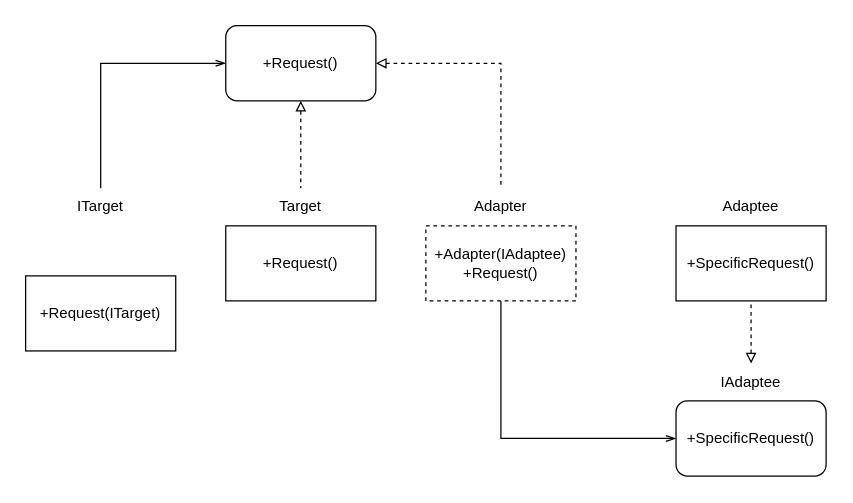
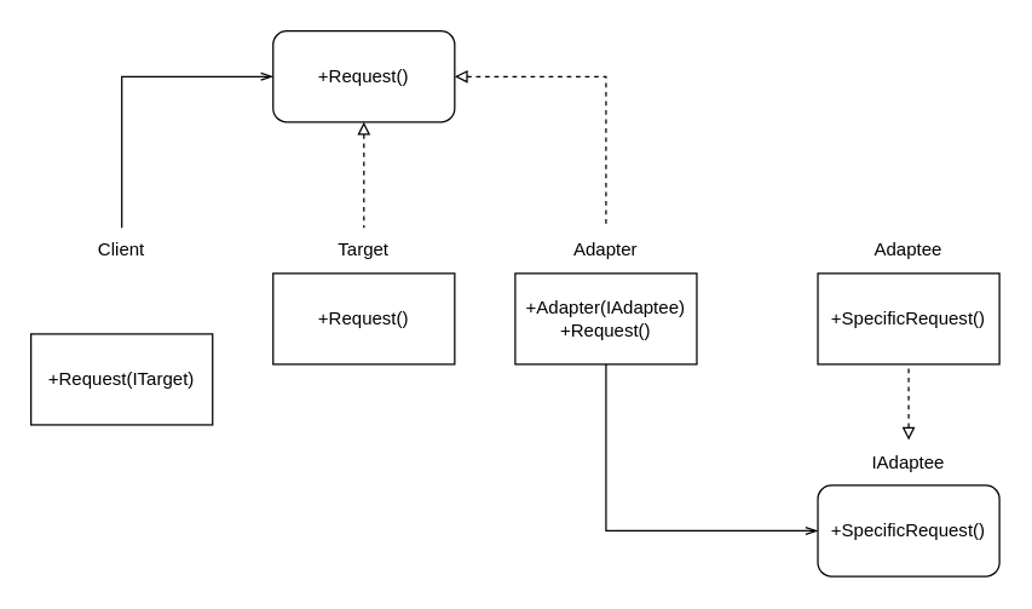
  <mxCell id="0" />
  <mxCell id="1" parent="0" />
  <mxCell id="2" value="+Request(ITarget)" style="rounded=0;whiteSpace=wrap;html=1;" vertex="1" parent="1"><mxGeometry x="20" y="220" width="120" height="60" as="geometry" /></mxCell>
  <mxCell id="3" value="+Request()" style="rounded=0;whiteSpace=wrap;html=1;" vertex="1" parent="1"><mxGeometry x="180" y="180" width="120" height="60" as="geometry" /></mxCell>
- <mxCell id="4" value="+Adapter(IAdaptee)&lt;br&gt;+Request()" style="rounded=0;whiteSpace=wrap;html=1;dashed=1;" vertex="1" parent="1"><mxGeometry x="340" y="180" width="120" height="60" as="geometry" /></mxCell>
+ <mxCell id="4" value="+Adapter(IAdaptee)&lt;br&gt;+Request()" style="rounded=0;whiteSpace=wrap;html=1;" vertex="1" parent="1"><mxGeometry x="340" y="180" width="120" height="60" as="geometry" /></mxCell>
  <mxCell id="5" value="+SpecificRequest()" style="rounded=0;whiteSpace=wrap;html=1;" vertex="1" parent="1"><mxGeometry x="540" y="180" width="120" height="60" as="geometry" /></mxCell>
  <mxCell id="6" style="edgeStyle=orthogonalEdgeStyle;rounded=0;orthogonalLoop=1;jettySize=auto;html=1;exitX=0.5;exitY=0;exitDx=0;exitDy=0;entryX=0;entryY=0.5;entryDx=0;entryDy=0;startArrow=none;startFill=0;endArrow=openThin;endFill=0;" edge="1" parent="1" source="7" target="12"><mxGeometry relative="1" as="geometry" /></mxCell>
- <mxCell id="7" value="ITarget" style="text;html=1;strokeColor=none;fillColor=none;align=center;verticalAlign=middle;whiteSpace=wrap;rounded=0;" vertex="1" parent="1"><mxGeometry x="50" y="150" width="60" height="30" as="geometry" /></mxCell>
+ <mxCell id="7" value="Client" style="text;html=1;strokeColor=none;fillColor=none;align=center;verticalAlign=middle;whiteSpace=wrap;rounded=0;" vertex="1" parent="1"><mxGeometry x="50" y="150" width="60" height="30" as="geometry" /></mxCell>
  <mxCell id="8" value="Target" style="text;html=1;strokeColor=none;fillColor=none;align=center;verticalAlign=middle;whiteSpace=wrap;rounded=0;" vertex="1" parent="1"><mxGeometry x="210" y="150" width="60" height="30" as="geometry" /></mxCell>
  <mxCell id="9" value="Adapter" style="text;html=1;strokeColor=none;fillColor=none;align=center;verticalAlign=middle;whiteSpace=wrap;rounded=0;" vertex="1" parent="1"><mxGeometry x="370" y="150" width="60" height="30" as="geometry" /></mxCell>
  <mxCell id="10" value="Adaptee" style="text;html=1;strokeColor=none;fillColor=none;align=center;verticalAlign=middle;whiteSpace=wrap;rounded=0;" vertex="1" parent="1"><mxGeometry x="570" y="150" width="60" height="30" as="geometry" /></mxCell>
  <mxCell id="11" style="edgeStyle=orthogonalEdgeStyle;rounded=0;orthogonalLoop=1;jettySize=auto;html=1;exitX=0.5;exitY=1;exitDx=0;exitDy=0;entryX=0.5;entryY=0;entryDx=0;entryDy=0;dashed=1;endArrow=none;endFill=0;startArrow=block;startFill=0;" edge="1" parent="1" source="12" target="8"><mxGeometry relative="1" as="geometry" /></mxCell>
  <mxCell id="12" value="+Request()" style="rounded=1;whiteSpace=wrap;html=1;" vertex="1" parent="1"><mxGeometry x="180" y="20" width="120" height="60" as="geometry" /></mxCell>
  <mxCell id="13" value="+SpecificRequest()" style="rounded=1;whiteSpace=wrap;html=1;" vertex="1" parent="1"><mxGeometry x="540" y="320" width="120" height="60" as="geometry" /></mxCell>
  <mxCell id="14" value="IAdaptee" style="text;html=1;strokeColor=none;fillColor=none;align=center;verticalAlign=middle;whiteSpace=wrap;rounded=0;" vertex="1" parent="1"><mxGeometry x="570" y="290" width="60" height="30" as="geometry" /></mxCell>
  <mxCell id="15" style="edgeStyle=orthogonalEdgeStyle;rounded=0;orthogonalLoop=1;jettySize=auto;html=1;exitX=1;exitY=0.5;exitDx=0;exitDy=0;entryX=0.5;entryY=0;entryDx=0;entryDy=0;dashed=1;endArrow=none;endFill=0;startArrow=block;startFill=0;" edge="1" parent="1" source="12" target="9"><mxGeometry relative="1" as="geometry"><mxPoint x="250" as="sourcePoint" y="90" /><mxPoint x="250" y="160" as="targetPoint" /></mxGeometry></mxCell>
  <mxCell id="16" style="edgeStyle=orthogonalEdgeStyle;rounded=0;orthogonalLoop=1;jettySize=auto;html=1;exitX=0.5;exitY=1;exitDx=0;exitDy=0;entryX=0;entryY=0.5;entryDx=0;entryDy=0;startArrow=none;startFill=0;endArrow=openThin;endFill=0;" edge="1" parent="1" source="4" target="13"><mxGeometry relative="1" as="geometry"><mxPoint x="90" y="160" as="sourcePoint" /><mxPoint x="190" y="60" as="targetPoint" /></mxGeometry></mxCell>
  <mxCell id="17" style="edgeStyle=orthogonalEdgeStyle;rounded=0;orthogonalLoop=1;jettySize=auto;html=1;exitX=0.5;exitY=0;exitDx=0;exitDy=0;entryX=0.5;entryY=1;entryDx=0;entryDy=0;dashed=1;endArrow=none;endFill=0;startArrow=block;startFill=0;" edge="1" parent="1" source="14" target="5"><mxGeometry relative="1" as="geometry"><mxPoint x="250" as="sourcePoint" y="90" /><mxPoint x="250" y="160" as="targetPoint" /></mxGeometry></mxCell>
